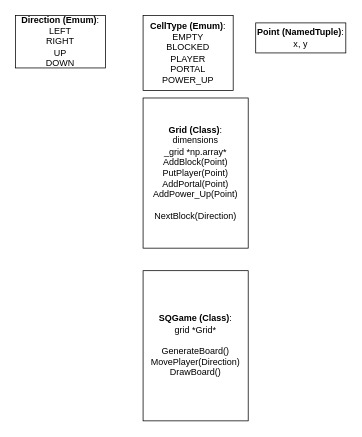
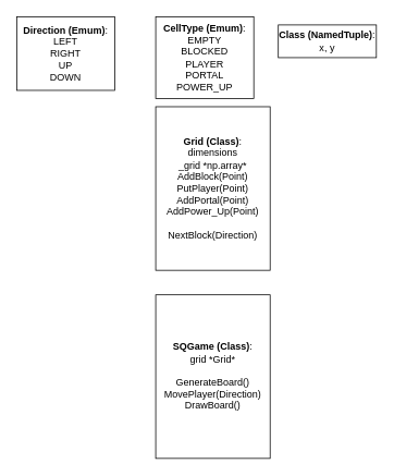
  <mxCell id="0" />
  <mxCell id="1" parent="0" />
- <mxCell id="2" value="&lt;b&gt;Direction (Emum)&lt;/b&gt;:&lt;br&gt;LEFT&lt;br&gt;RIGHT&lt;br&gt;UP&lt;br&gt;DOWN" style="rounded=0;whiteSpace=wrap;html=1;strokeColor=#000000;" vertex="1" parent="1"><mxGeometry x="20" y="20" width="120" height="70" as="geometry" /></mxCell>
+ <mxCell id="2" value="&lt;b&gt;Direction (Emum)&lt;/b&gt;:&lt;br&gt;LEFT&lt;br&gt;RIGHT&lt;br&gt;UP&lt;br&gt;DOWN" style="rounded=0;whiteSpace=wrap;html=1;strokeColor=#000000;" vertex="1" parent="1"><mxGeometry x="20" y="20" width="120" height="90" as="geometry" /></mxCell>
  <mxCell id="3" value="&lt;b&gt;CellType (Emum)&lt;/b&gt;:&lt;br&gt;EMPTY&lt;br&gt;BLOCKED&lt;br&gt;PLAYER&lt;br&gt;PORTAL&lt;br&gt;POWER_UP" style="rounded=0;whiteSpace=wrap;html=1;strokeColor=#000000;" vertex="1" parent="1"><mxGeometry x="190" y="20" width="120" height="100" as="geometry" /></mxCell>
  <mxCell id="4" value="&lt;b&gt;Grid (Class)&lt;/b&gt;:&lt;br&gt;dimensions&lt;br&gt;_grid *np.array*&lt;br&gt;AddBlock(Point)&lt;br&gt;PutPlayer(Point)&lt;br&gt;AddPortal(Point)&lt;br&gt;AddPower_Up(Point)&lt;br&gt;&lt;br&gt;NextBlock(Direction)" style="rounded=0;whiteSpace=wrap;html=1;strokeColor=#000000;" vertex="1" parent="1"><mxGeometry x="190" y="130" width="140" height="200" as="geometry" /></mxCell>
- <mxCell id="5" value="&lt;b&gt;Point (NamedTuple)&lt;/b&gt;:&lt;br&gt;x, y" style="rounded=0;whiteSpace=wrap;html=1;strokeColor=#000000;" vertex="1" parent="1"><mxGeometry x="340" y="30" width="120" height="40" as="geometry" /></mxCell>
+ <mxCell id="5" value="&lt;b&gt;Class (NamedTuple)&lt;/b&gt;:&lt;br&gt;x, y" style="rounded=0;whiteSpace=wrap;html=1;strokeColor=#000000;" vertex="1" parent="1"><mxGeometry x="340" y="30" width="120" height="40" as="geometry" /></mxCell>
  <mxCell id="6" value="&lt;b&gt;SQGame (Class)&lt;/b&gt;:&lt;br&gt;grid *Grid*&lt;br&gt;&lt;br&gt;GenerateBoard()&lt;br&gt;MovePlayer(Direction)&lt;br&gt;DrawBoard()&lt;br&gt;" style="rounded=0;whiteSpace=wrap;html=1;strokeColor=#000000;" vertex="1" parent="1"><mxGeometry x="190" y="360" width="140" height="200" as="geometry" /></mxCell>
